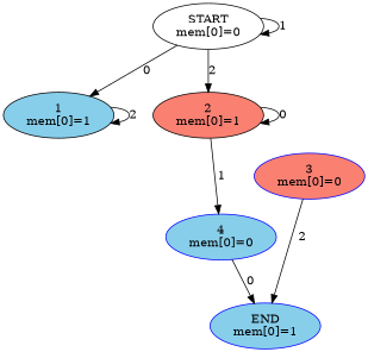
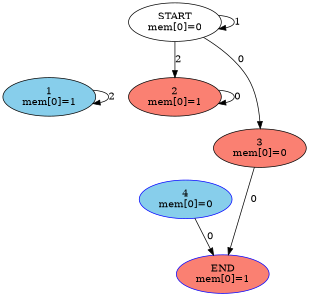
  digraph {
    node [color=black fillcolor=salmon style=filled]
    "START\nmem[0]=0" [fillcolor=white]
    "1\nmem[0]=1" [fillcolor=skyblue]
    "2\nmem[0]=1"
    "4\nmem[0]=0" [color=blue fillcolor=skyblue]
-   "3\nmem[0]=0" [color=blue]
-   "END\nmem[0]=1" [color=blue fillcolor=skyblue]
+   "3\nmem[0]=0"
+   "END\nmem[0]=1" [color=blue]
    "START\nmem[0]=0" -> "START\nmem[0]=0" [label=1]
-   "START\nmem[0]=0" -> "1\nmem[0]=1" [label=0]
+   "START\nmem[0]=0" -> "3\nmem[0]=0" [label=0]
    "START\nmem[0]=0" -> "2\nmem[0]=1" [label=2]
    "1\nmem[0]=1" -> "1\nmem[0]=1" [label=2]
    "2\nmem[0]=1" -> "2\nmem[0]=1" [label=0]
-   "2\nmem[0]=1" -> "4\nmem[0]=0" [label=1]
    "4\nmem[0]=0" -> "END\nmem[0]=1" [label=0]
-   "3\nmem[0]=0" -> "END\nmem[0]=1" [label=2]
+   "3\nmem[0]=0" -> "END\nmem[0]=1" [label=0]
  }
